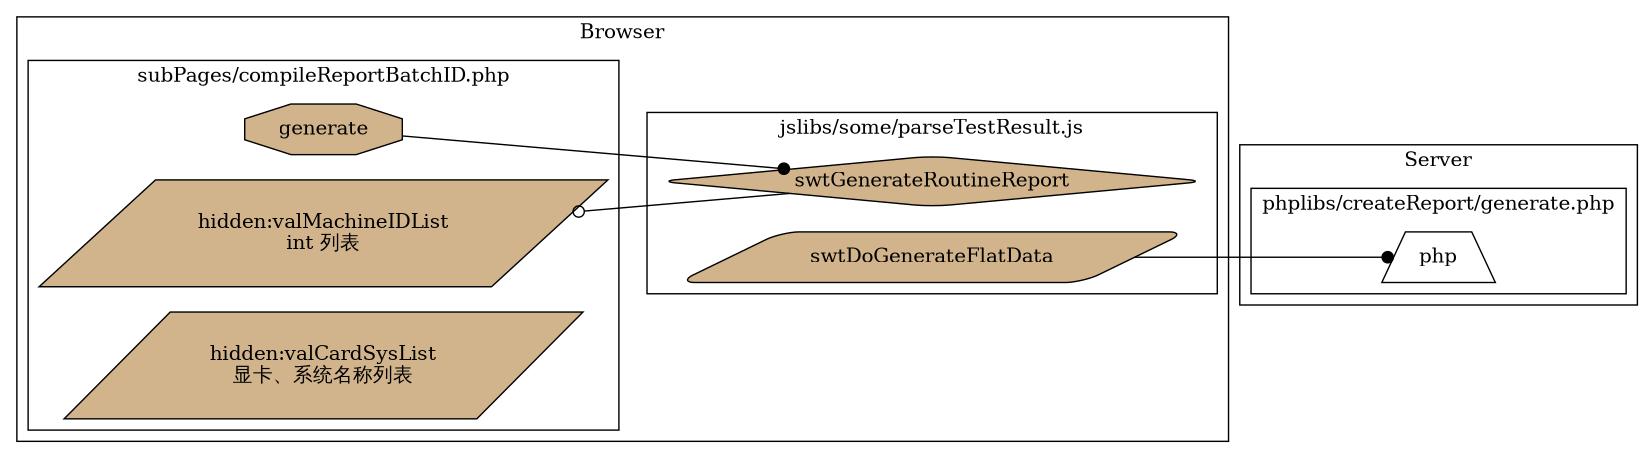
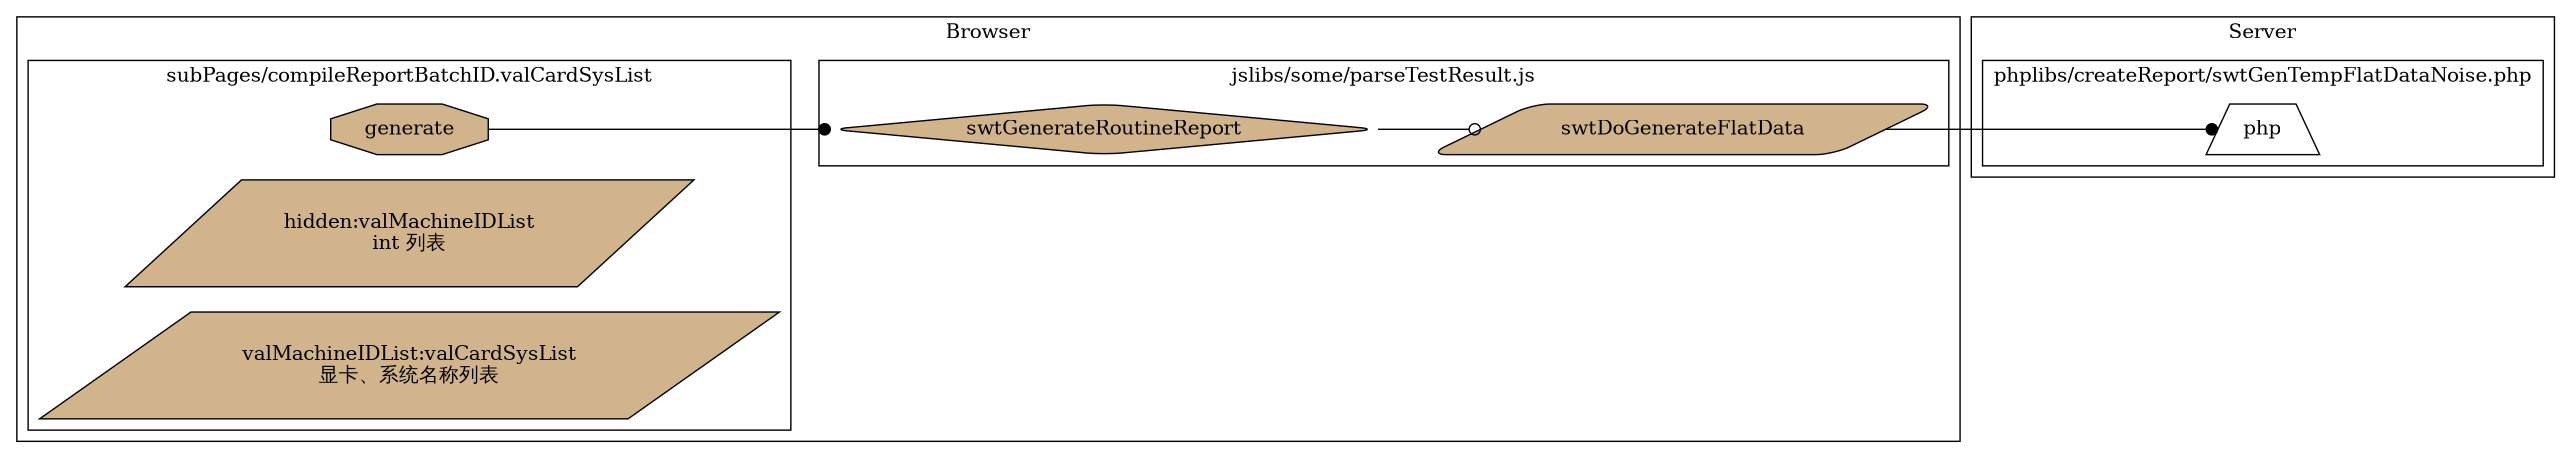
  digraph {
    rankdir=LR
    node [fillcolor=tan shape=parallelogram style=filled]
    edge [arrowhead=dot]
    n1 [label=generate shape=octagon]
    n2 [label="hidden:valMachineIDList\nint 列表"]
-   n3 [label="hidden:valCardSysList\n显卡、系统名称列表"]
+   n3 [label="valMachineIDList:valCardSysList\n显卡、系统名称列表"]
    n4 [label=swtGenerateRoutineReport shape=diamond style="rounded,filled"]
    n5 [label=swtDoGenerateFlatData style="rounded,filled"]
    n6 [fillcolor=white label=php shape=trapezium]
    subgraph cluster_1 {
      label=Browser
      subgraph cluster_2 {
-       label="subPages/compileReportBatchID.php"
+       label="subPages/compileReportBatchID.valCardSysList"
        n1
        n2
        n3
      }
      subgraph cluster_3 {
        label="jslibs/some/parseTestResult.js"
        n4
        n5
      }
    }
    subgraph cluster_4 {
      label=Server
      subgraph cluster_5 {
-       label="phplibs/createReport/generate.php"
+       label="phplibs/createReport/swtGenTempFlatDataNoise.php"
        n6
      }
    }
    n1 -> n4
-   n4 -> n2 [arrowhead=odot]
+   n4 -> n5 [arrowhead=odot]
    n5 -> n6
  }
